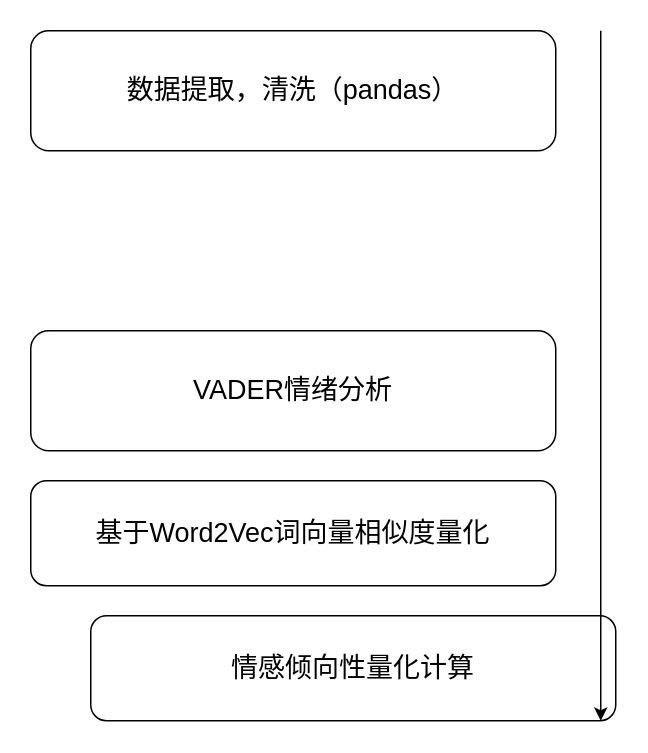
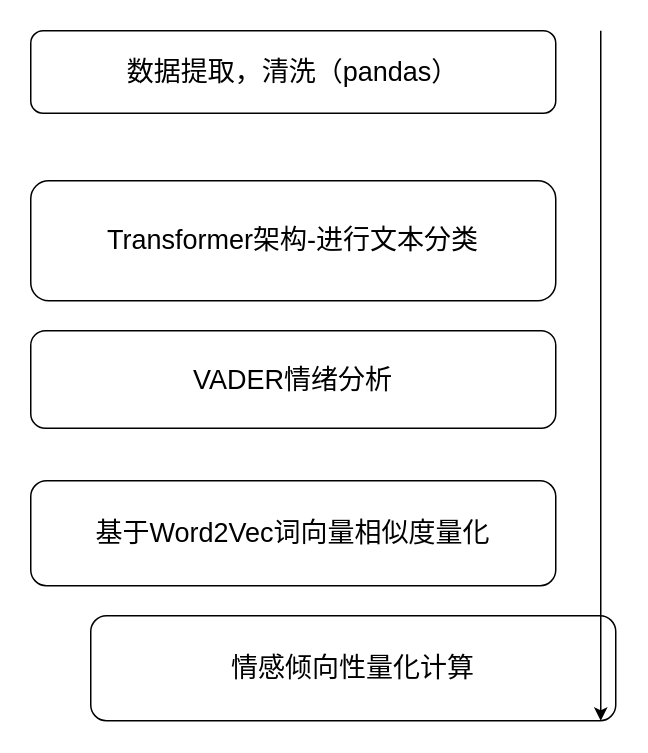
  <mxCell id="0" />
  <mxCell id="1" parent="0" />
- <mxCell id="2" value="&lt;font style=&quot;font-size: 18px;&quot;&gt;数据提取，清洗（pandas）&lt;/font&gt;" style="rounded=1;whiteSpace=wrap;html=1;fontSize=12;glass=0;strokeWidth=1;shadow=0;" parent="1" vertex="1"><mxGeometry x="20" y="20" width="350" height="80" as="geometry" /></mxCell>
- <mxCell id="4" value="&lt;font style=&quot;font-size: 18px;&quot;&gt;VADER情绪分析&lt;/font&gt;" style="rounded=1;whiteSpace=wrap;html=1;fontSize=12;glass=0;strokeWidth=1;shadow=0;" vertex="1" parent="1"><mxGeometry x="20" y="220" width="350" height="80" as="geometry" /></mxCell>
+ <mxCell id="2" value="&lt;font style=&quot;font-size: 18px;&quot;&gt;数据提取，清洗（pandas）&lt;/font&gt;" style="rounded=1;whiteSpace=wrap;html=1;fontSize=12;glass=0;strokeWidth=1;shadow=0;" parent="1" vertex="1"><mxGeometry x="20" y="20" width="350" height="55" as="geometry" /></mxCell>
+ <mxCell id="3" value="&lt;font style=&quot;font-size: 18px;&quot;&gt;Transformer架构-进行文本分类&lt;/font&gt;" style="rounded=1;whiteSpace=wrap;html=1;fontSize=12;glass=0;strokeWidth=1;shadow=0;" vertex="1" parent="1"><mxGeometry x="20" y="120" width="350" height="80" as="geometry" /></mxCell>
+ <mxCell id="4" value="&lt;font style=&quot;font-size: 18px;&quot;&gt;VADER情绪分析&lt;/font&gt;" style="rounded=1;whiteSpace=wrap;html=1;fontSize=12;glass=0;strokeWidth=1;shadow=0;" vertex="1" parent="1"><mxGeometry x="20" y="220" width="350" height="65" as="geometry" /></mxCell>
  <mxCell id="5" value="&lt;font style=&quot;font-size: 18px;&quot;&gt;基于Word2Vec词向量相似度量化&lt;/font&gt;" style="rounded=1;whiteSpace=wrap;html=1;fontSize=12;glass=0;strokeWidth=1;shadow=0;" vertex="1" parent="1"><mxGeometry x="20" y="320" width="350" height="70" as="geometry" /></mxCell>
  <mxCell id="6" value="&lt;font style=&quot;font-size: 18px;&quot;&gt;情感倾向性量化计算&lt;/font&gt;" style="rounded=1;whiteSpace=wrap;html=1;fontSize=12;glass=0;strokeWidth=1;shadow=0;" vertex="1" parent="1"><mxGeometry x="60" y="410" width="350" height="70" as="geometry" /></mxCell>
  <mxCell id="7" value="" style="endArrow=classic;html=1;rounded=0;" edge="1" parent="1"><mxGeometry width="50" height="50" relative="1" as="geometry"><mxPoint x="400" y="20" as="sourcePoint" /><mxPoint x="400" y="480" as="targetPoint" /></mxGeometry></mxCell>
